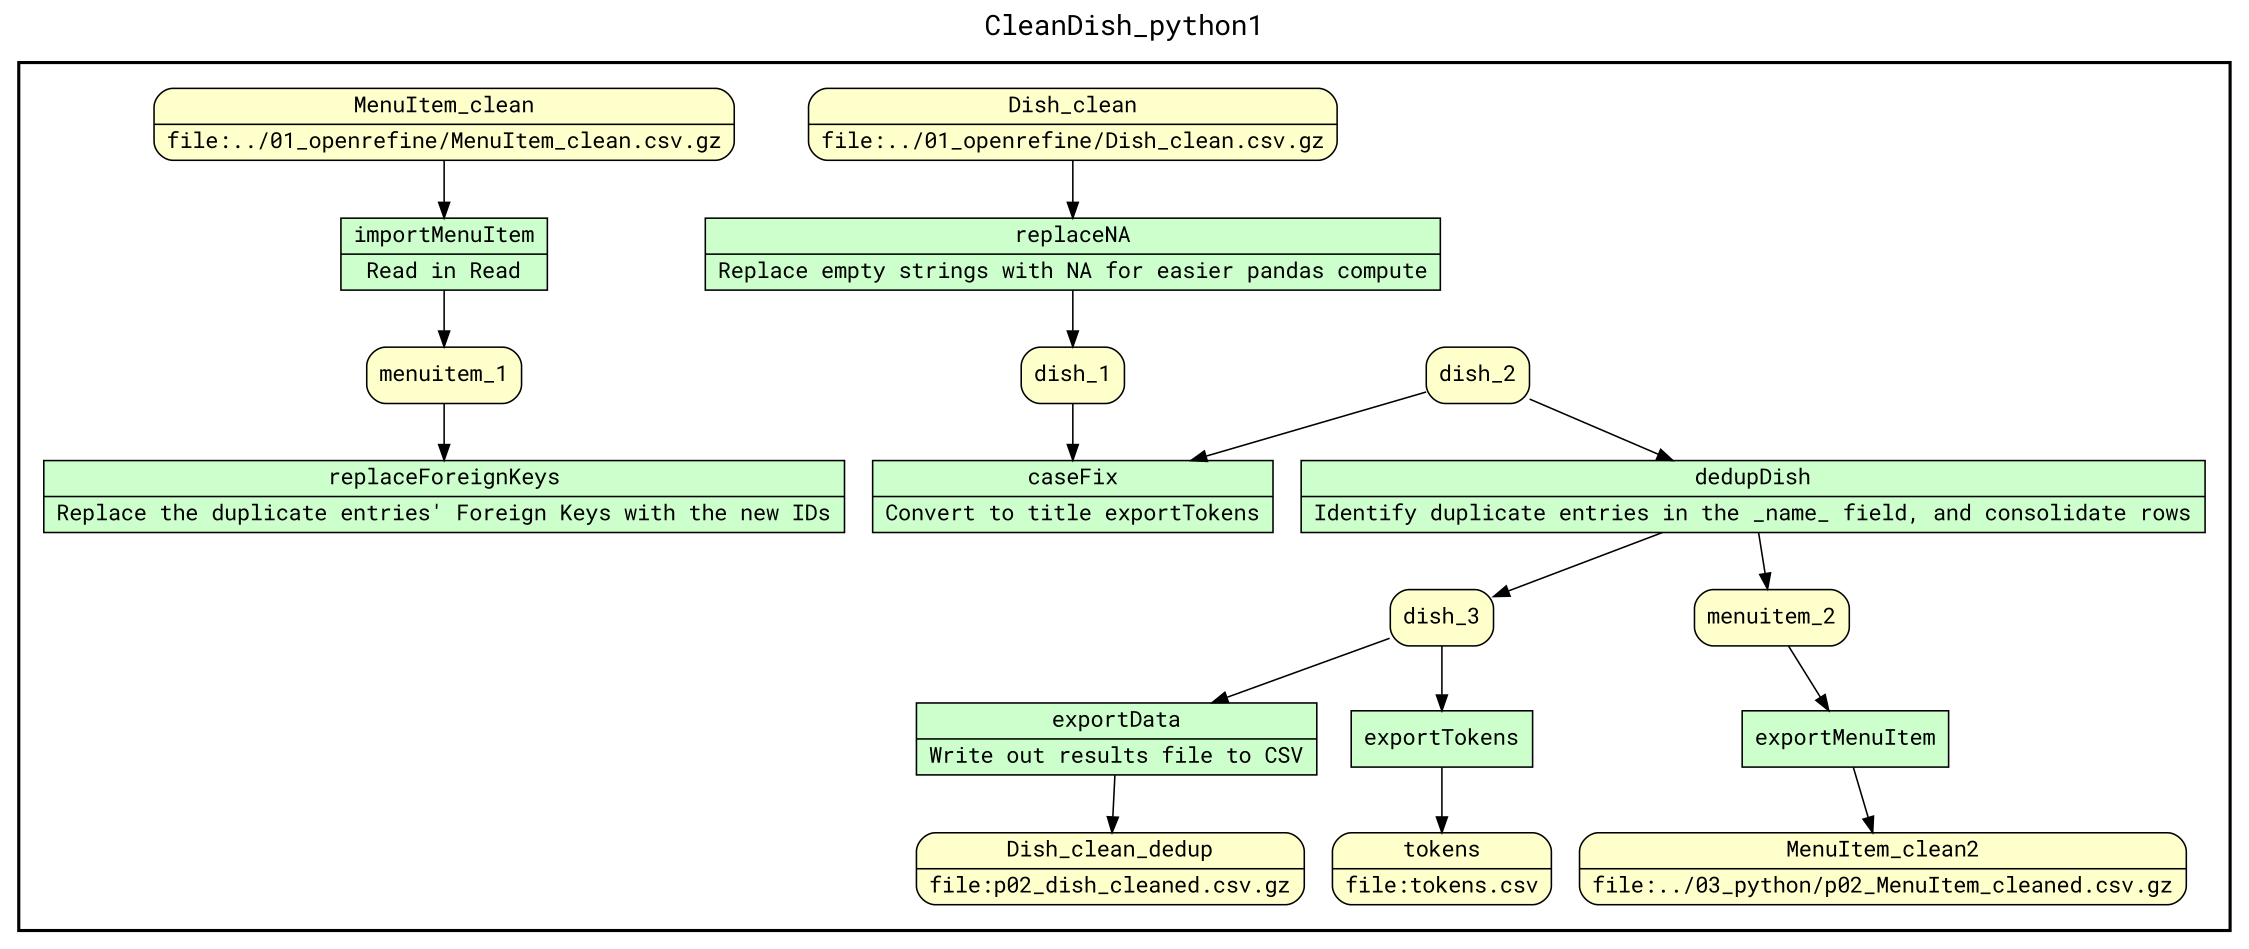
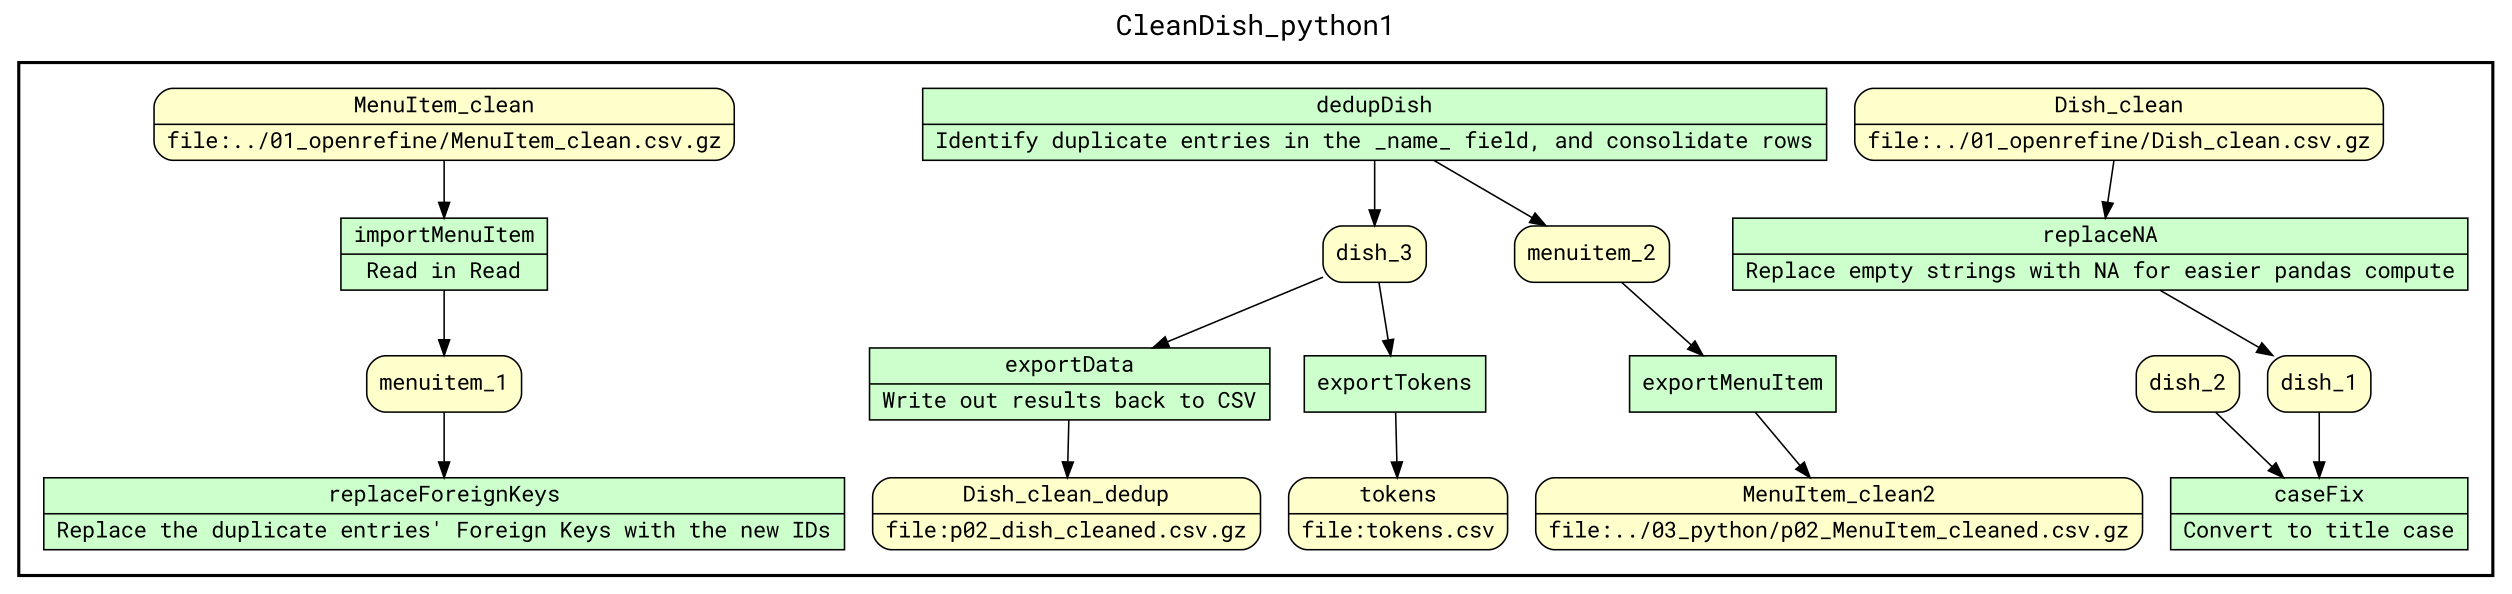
  digraph {
    fontname="Roboto Mono"
    fontsize=18
    label=CleanDish_python1
    labelloc=t
    rankdir=TB
    node [fillcolor="#FFFFCC" fontname="Roboto Mono" peripheries=1 rankdir=LR shape=record style="rounded,filled"]
    edge [fontname="Roboto Mono"]
    n1 [fillcolor="#CCFFCC" label="{<f0> replaceNA |<f1> Replace empty strings with NA for easier pandas compute}" style=filled]
    dish_1 [shape=box rankdir=""]
-   n3 [fillcolor="#CCFFCC" label="{<f0> caseFix |<f1> Convert to title exportTokens}" style=filled]
+   n3 [fillcolor="#CCFFCC" label="{<f0> caseFix |<f1> Convert to title case}" style=filled]
    dish_2 [shape=box rankdir=""]
    n5 [fillcolor="#CCFFCC" label="{<f0> dedupDish |<f1> Identify duplicate entries in the _name_ field, and consolidate rows}" style=filled]
    dish_3 [shape=box rankdir=""]
-   n7 [fillcolor="#CCFFCC" label="{<f0> exportData |<f1> Write out results file to CSV}" style=filled]
+   n7 [fillcolor="#CCFFCC" label="{<f0> exportData |<f1> Write out results back to CSV}" style=filled]
    n8 [label="{<f0> Dish_clean_dedup |<f1> file\:p02_dish_cleaned.csv.gz}"]
    n9 [fillcolor="#CCFFCC" label="{<f0> importMenuItem |<f1> Read in Read}" style=filled]
    menuitem_1 [shape=box rankdir=""]
    n11 [fillcolor="#CCFFCC" label="{<f0> replaceForeignKeys |<f1> Replace the duplicate entries' Foreign Keys with the new IDs}" style=filled]
    menuitem_2 [shape=box rankdir=""]
    exportMenuItem [fillcolor="#CCFFCC" shape=box style=filled rankdir=""]
    n14 [label="{<f0> MenuItem_clean2 |<f1> file\:../03_python/p02_MenuItem_cleaned.csv.gz}"]
    exportTokens [fillcolor="#CCFFCC" shape=box style=filled rankdir=""]
    n16 [label="{<f0> tokens |<f1> file\:tokens.csv}"]
    n17 [label="{<f0> Dish_clean |<f1> file\:../01_openrefine/Dish_clean.csv.gz}"]
    n18 [label="{<f0> MenuItem_clean |<f1> file\:../01_openrefine/MenuItem_clean.csv.gz}"]
    subgraph cluster_1 {
      color=black
      label=""
      penwidth=2
      subgraph cluster_2 {
        color=white
        label=""
        penwidth=2
        n1
        dish_1
        n3
        dish_2
        n5
        dish_3
        n7
        n8
        n9
        menuitem_1
        n11
        menuitem_2
        exportMenuItem
        n14
        exportTokens
        n16
        n17
        n18
      }
    }
    n1 -> dish_1
    dish_1 -> n3
    dish_2 -> n3
-   dish_2 -> n5
    n5 -> dish_3
    n5 -> menuitem_2
    dish_3 -> n7
    dish_3 -> exportTokens
    n7 -> n8
    n9 -> menuitem_1
    menuitem_1 -> n11
    menuitem_2 -> exportMenuItem
    exportMenuItem -> n14
    exportTokens -> n16
    n17 -> n1
    n18 -> n9
  }
